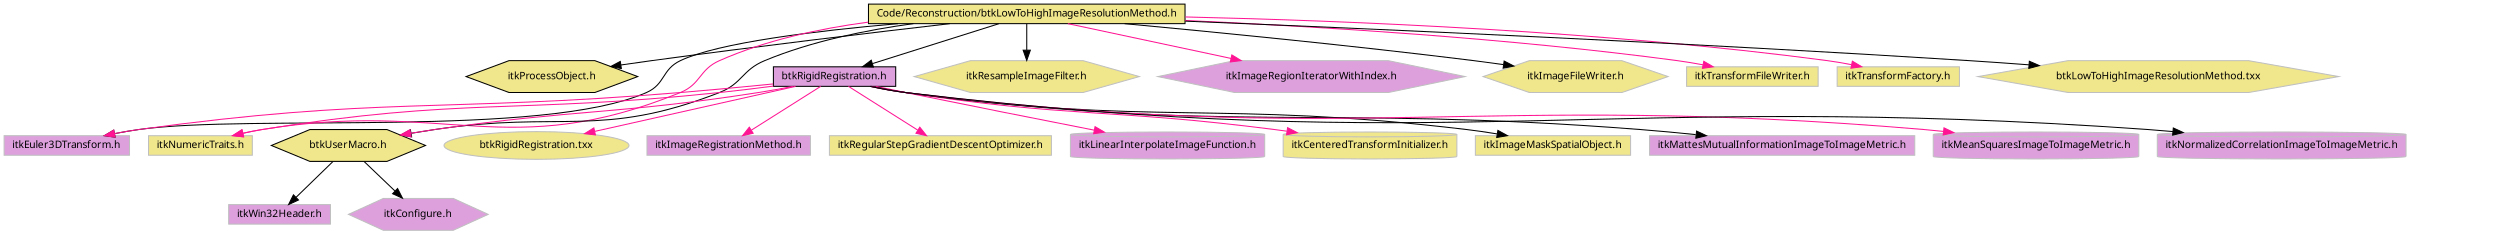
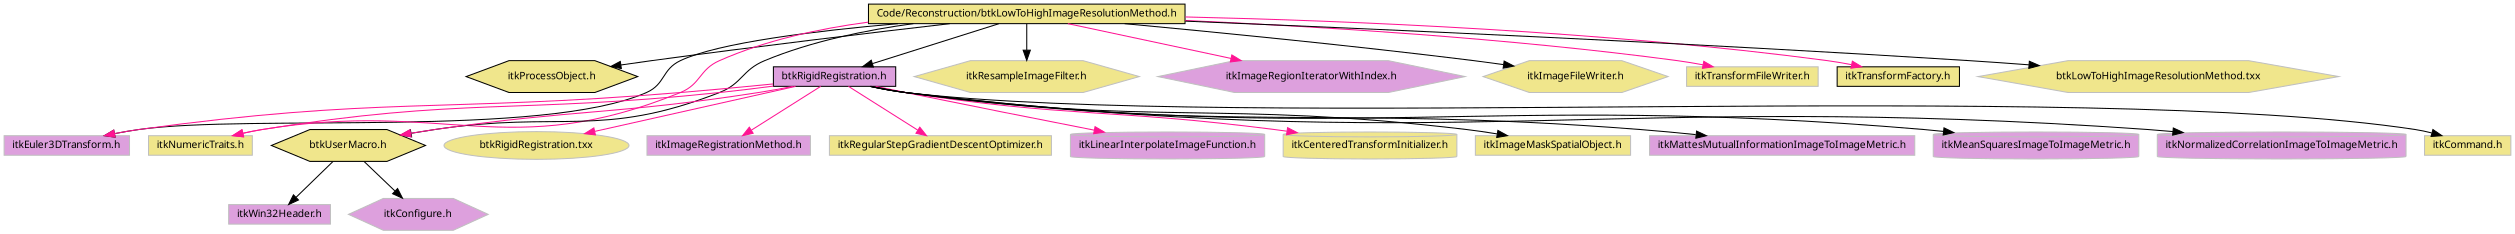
  digraph {
    node [color=grey75 fillcolor=khaki fontname="FreeSans.ttf" fontsize=10 shape=box style=filled]
    edge [color=black fontname="FreeSans.ttf" fontsize=10 labelfontname="FreeSans.ttf" labelfontsize=10 style=solid]
    n1 [color=black fontcolor=black height=0.2 label="Code/Reconstruction/btkLowToHighImageResolutionMethod.h" width=0.4]
    n2 [color=black height=0.2 label="itkProcessObject.h" shape=hexagon width=0.4]
    n3 [fillcolor=plum height=0.2 label="itkEuler3DTransform.h" width=0.4]
    n4 [height=0.2 label="itkResampleImageFilter.h" shape=hexagon width=0.4]
    n5 [fillcolor=plum height=0.2 label="itkImageRegionIteratorWithIndex.h" shape=hexagon width=0.4]
    n6 [color=black fillcolor=plum height=0.2 label="btkRigidRegistration.h" width=0.4]
    n7 [height=0.2 label="itkNumericTraits.h" width=0.4]
    n8 [color=black height=0.2 label="btkUserMacro.h" shape=hexagon width=0.4]
    n9 [height=0.2 label="itkImageFileWriter.h" shape=hexagon width=0.4]
    n10 [height=0.2 label="itkTransformFileWriter.h" width=0.4]
-   n11 [height=0.2 label="itkTransformFactory.h" width=0.4]
+   n11 [color=black height=0.2 label="itkTransformFactory.h" width=0.4]
    n12 [height=0.2 label="btkLowToHighImageResolutionMethod.txx" shape=hexagon width=0.4]
    n13 [fillcolor=plum height=0.2 label="itkImageRegistrationMethod.h" width=0.4]
    n14 [height=0.2 label="itkRegularStepGradientDescentOptimizer.h" width=0.4]
    n15 [fillcolor=plum height=0.2 label="itkLinearInterpolateImageFunction.h" shape=cylinder width=0.4]
    n16 [height=0.2 label="itkCenteredTransformInitializer.h" shape=cylinder width=0.4]
    n17 [height=0.2 label="itkImageMaskSpatialObject.h" width=0.4]
    n18 [fillcolor=plum height=0.2 label="itkMattesMutualInformationImageToImageMetric.h" width=0.4]
    n19 [fillcolor=plum height=0.2 label="itkMeanSquaresImageToImageMetric.h" shape=cylinder width=0.4]
    n20 [fillcolor=plum height=0.2 label="itkNormalizedCorrelationImageToImageMetric.h" shape=cylinder width=0.4]
+   n21 [height=0.2 label="itkCommand.h" width=0.4]
    n22 [height=0.2 label="btkRigidRegistration.txx" shape=ellipse width=0.4]
    n23 [fillcolor=plum height=0.2 label="itkWin32Header.h" width=0.4]
    n24 [fillcolor=plum height=0.2 label="itkConfigure.h" shape=hexagon width=0.4]
    n1 -> n2
    n1 -> n3
    n1 -> n4
    n1 -> n5 [color=deeppink]
    n1 -> n6
    n1 -> n7 [color=deeppink]
    n1 -> n8
    n1 -> n9
    n1 -> n10 [color=deeppink]
    n1 -> n11 [color=deeppink]
    n1 -> n12
    n6 -> n3 [color=deeppink]
    n6 -> n7 [color=deeppink]
    n6 -> n8 [color=deeppink]
    n6 -> n13 [color=deeppink]
    n6 -> n14 [color=deeppink]
    n6 -> n15 [color=deeppink]
    n6 -> n16 [color=deeppink]
    n6 -> n17
    n6 -> n18
-   n6 -> n19 [color=deeppink]
+   n6 -> n19
    n6 -> n20
+   n6 -> n21
    n6 -> n22 [color=deeppink]
    n8 -> n23
    n8 -> n24
  }
